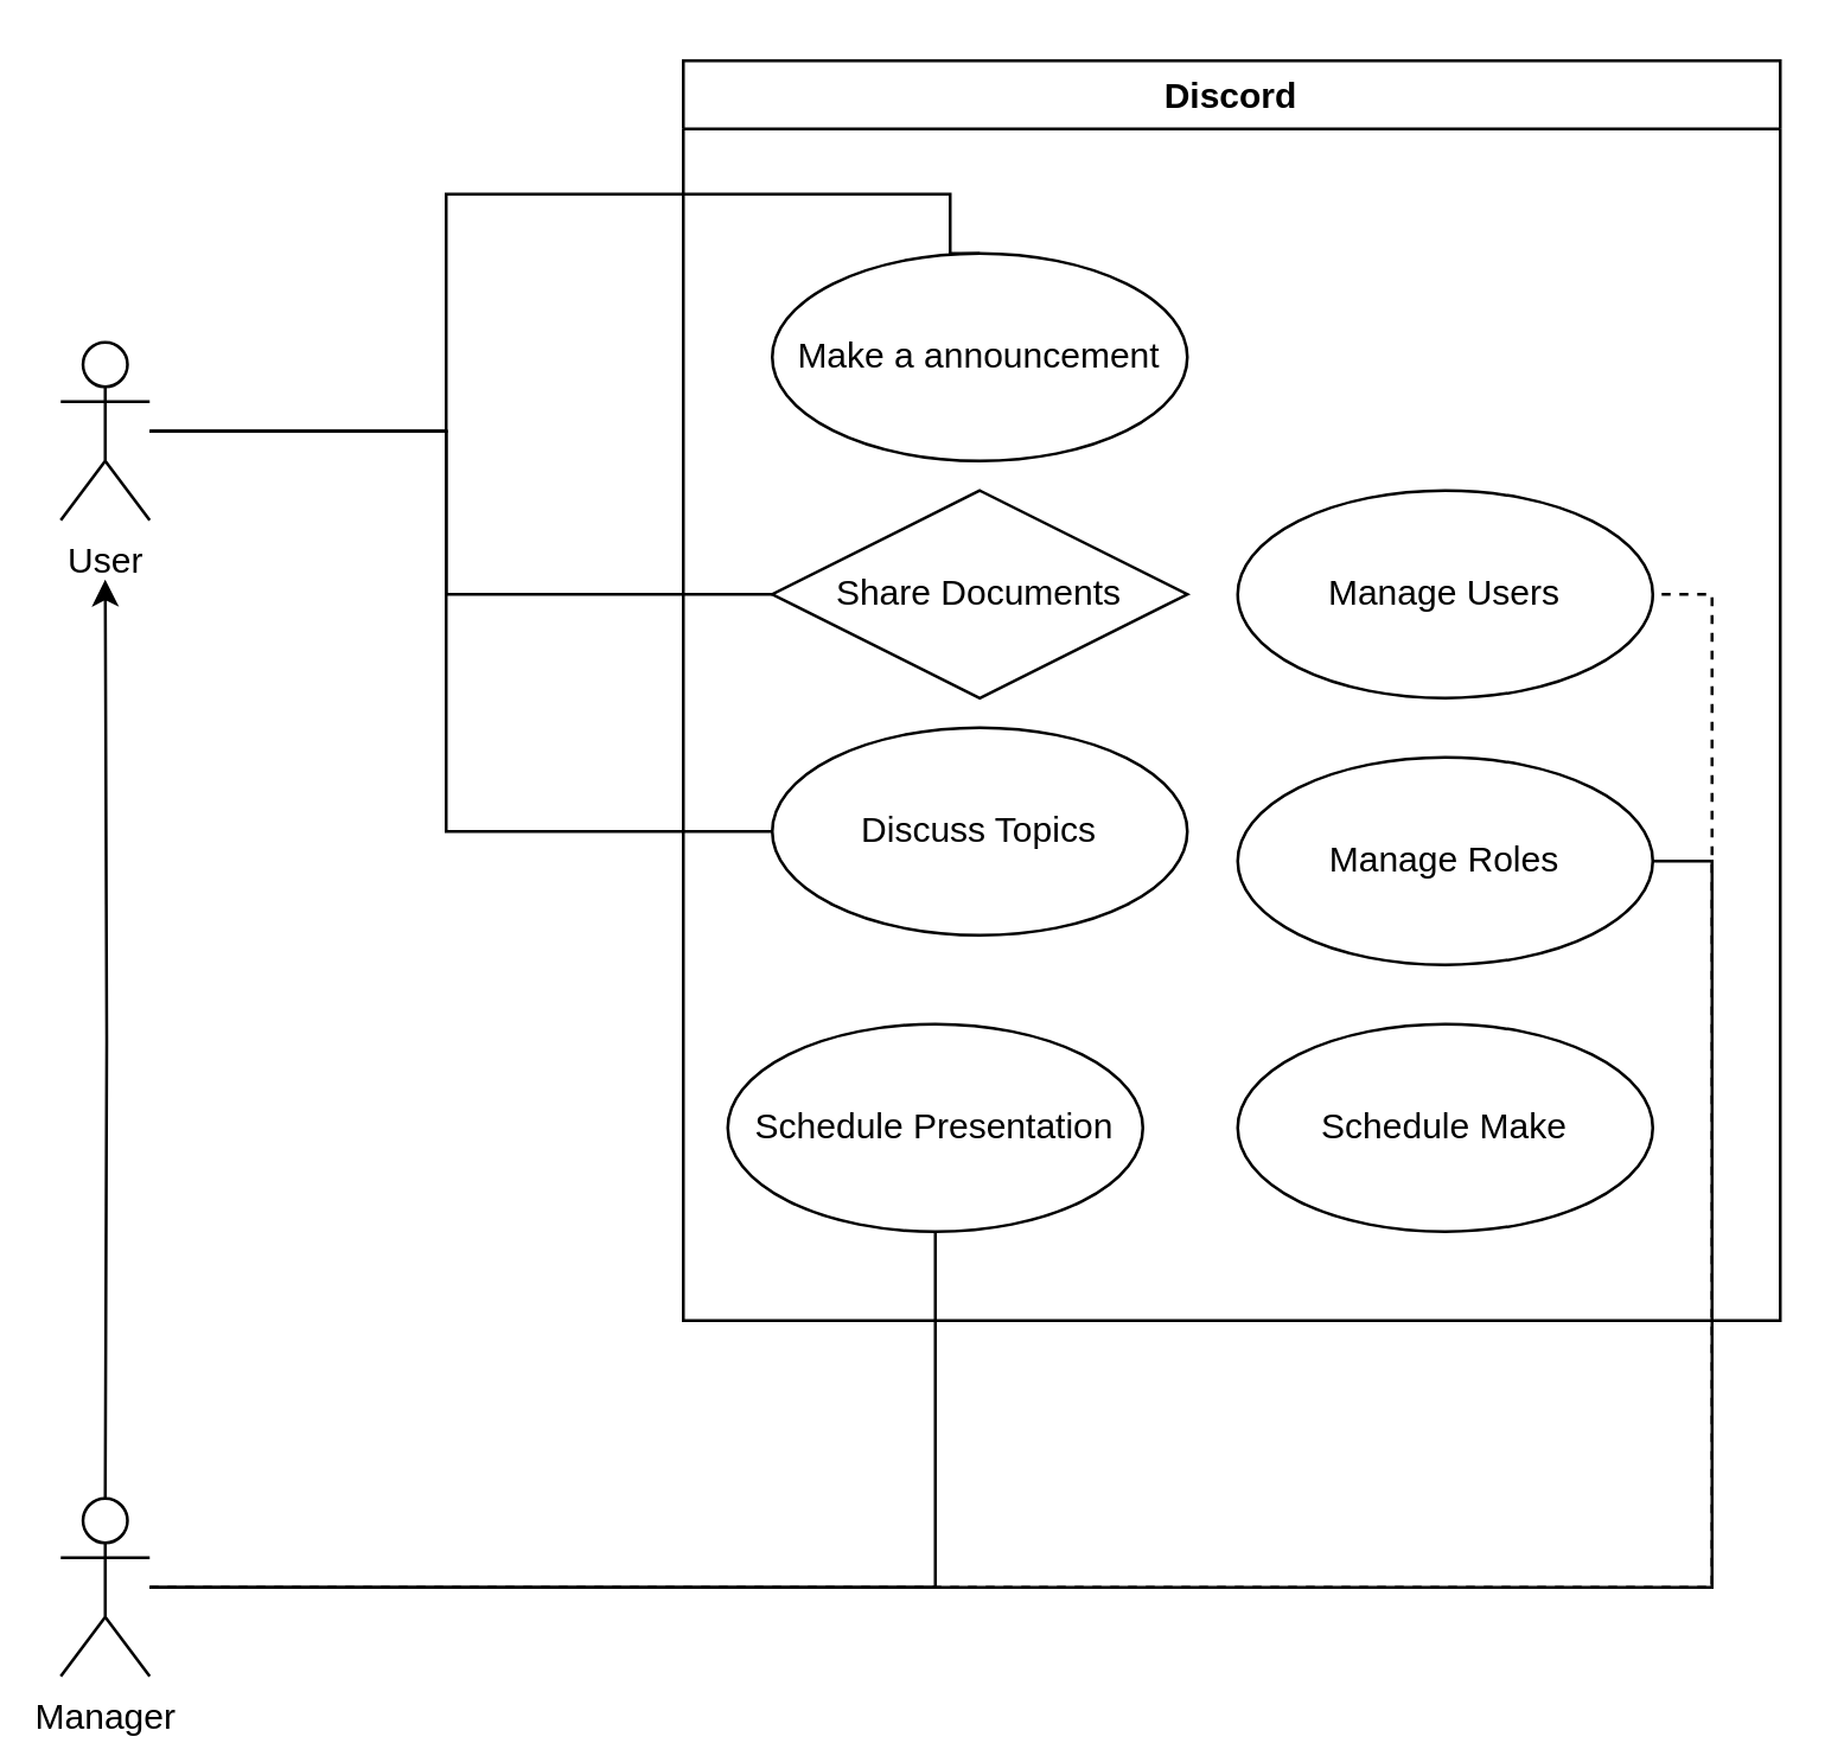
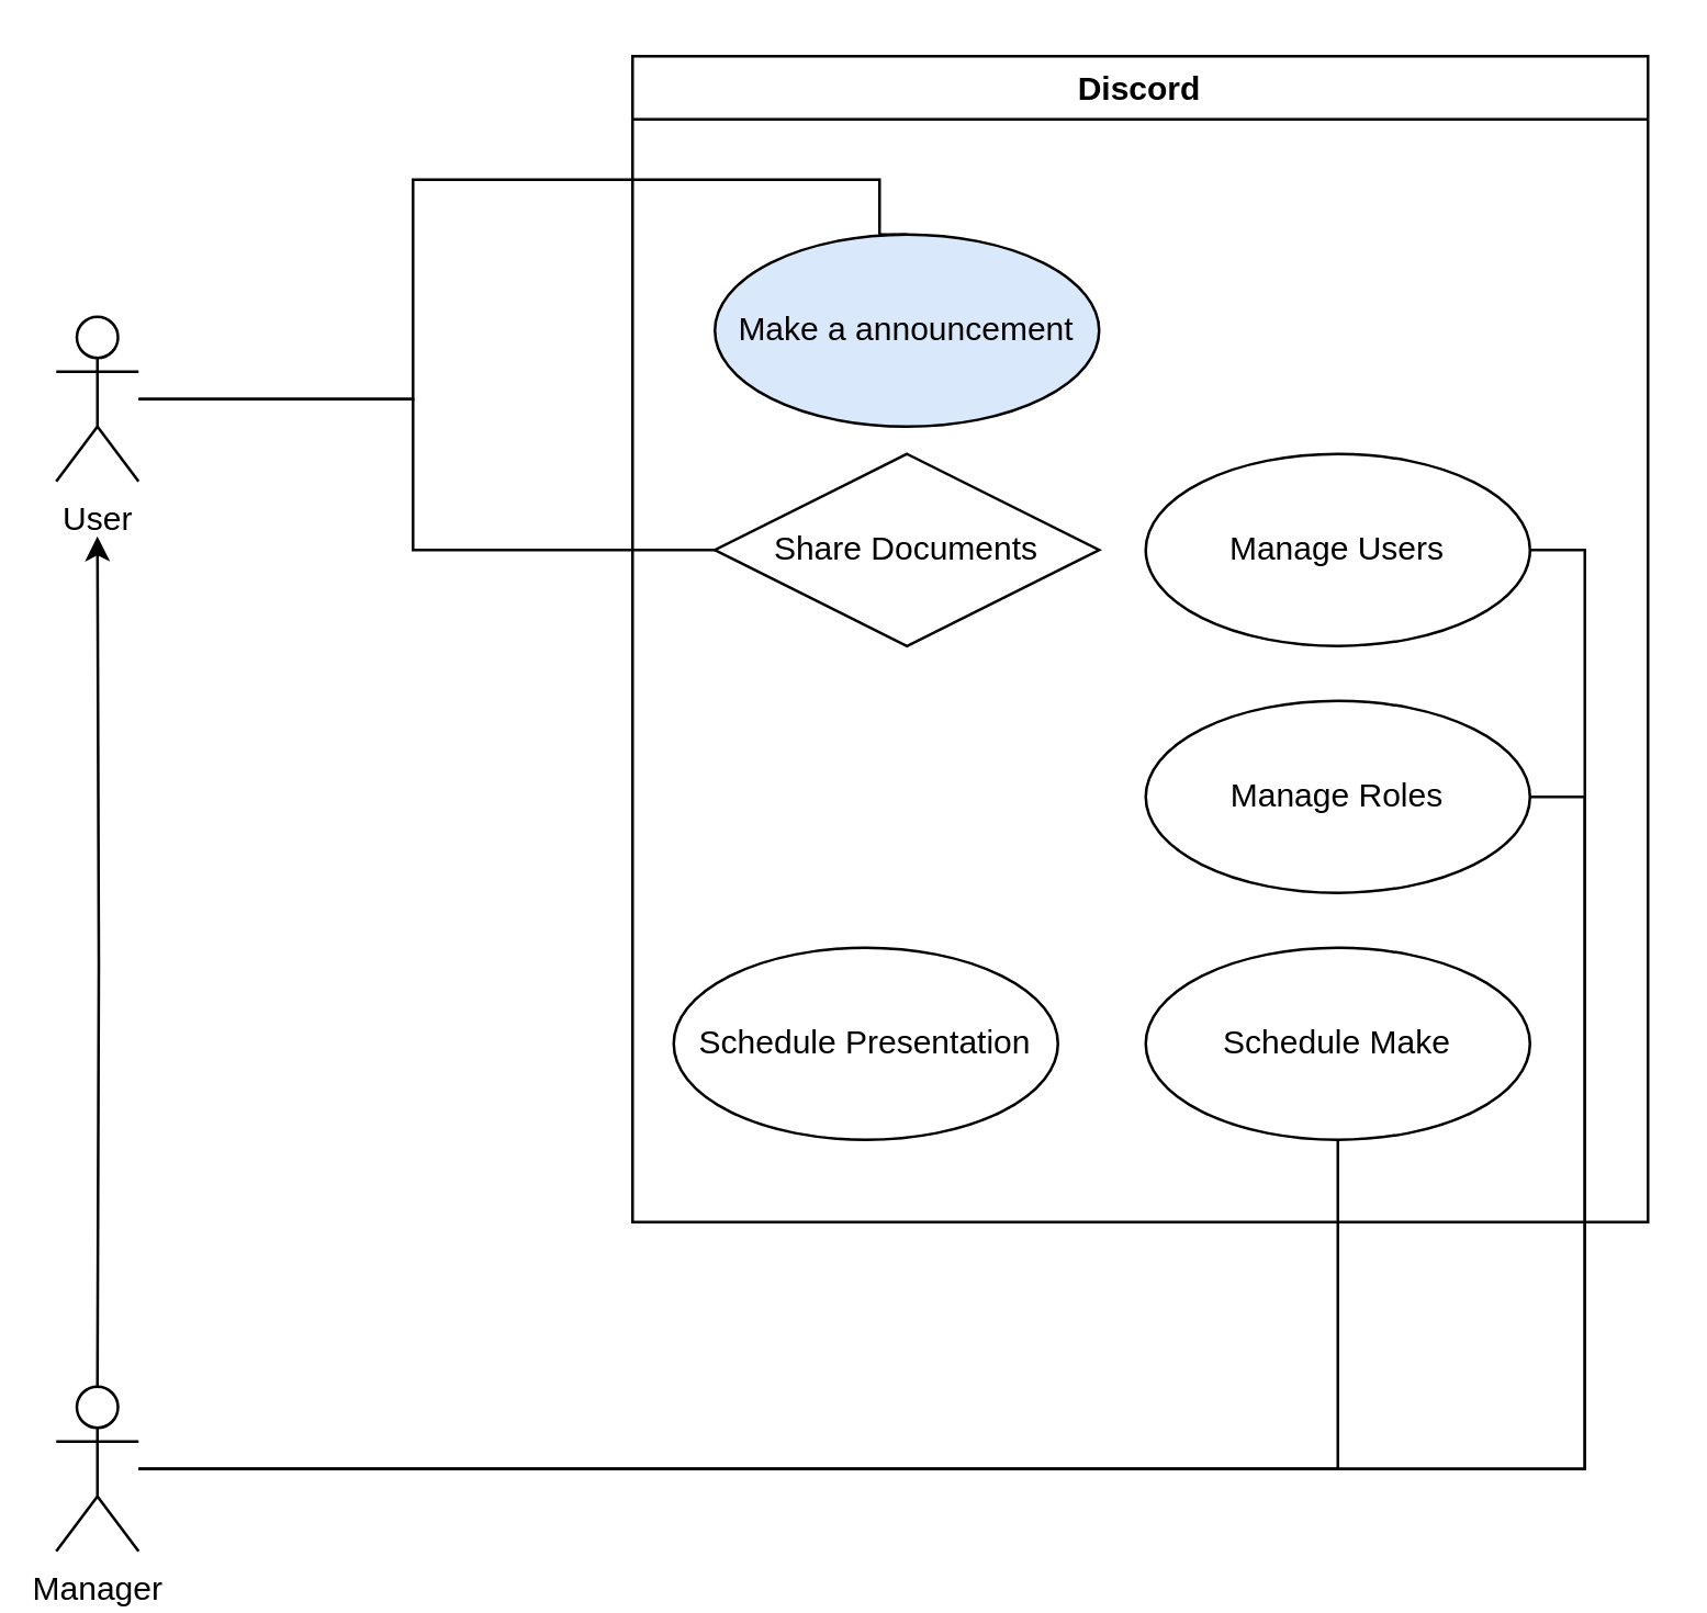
  <mxCell id="0" />
  <mxCell id="1" parent="0" />
  <mxCell id="2" style="edgeStyle=orthogonalEdgeStyle;rounded=0;orthogonalLoop=1;jettySize=auto;html=1;endArrow=none;endFill=0;" edge="1" parent="1" source="5" target="12"><mxGeometry relative="1" as="geometry"><Array as="points"><mxPoint x="150" y="145" /><mxPoint x="150" y="200" /></Array></mxGeometry></mxCell>
  <mxCell id="3" style="edgeStyle=orthogonalEdgeStyle;rounded=0;orthogonalLoop=1;jettySize=auto;html=1;entryX=0.5;entryY=0;entryDx=0;entryDy=0;endArrow=none;endFill=0;" edge="1" parent="1" source="5" target="15"><mxGeometry relative="1" as="geometry"><Array as="points"><mxPoint x="150" y="145" /><mxPoint x="150" y="65" /><mxPoint x="320" y="65" /><mxPoint x="320" y="85" /></Array></mxGeometry></mxCell>
- <mxCell id="4" style="edgeStyle=orthogonalEdgeStyle;rounded=0;orthogonalLoop=1;jettySize=auto;html=1;entryX=0;entryY=0.5;entryDx=0;entryDy=0;endArrow=none;endFill=0;" edge="1" parent="1" source="5" target="14"><mxGeometry relative="1" as="geometry"><Array as="points"><mxPoint x="150" y="145" /><mxPoint x="150" y="280" /></Array></mxGeometry></mxCell>
  <mxCell id="5" value="User" style="shape=umlActor;verticalLabelPosition=bottom;verticalAlign=top;html=1;" vertex="1" parent="1"><mxGeometry x="20" y="115" width="30" height="60" as="geometry" /></mxCell>
- <mxCell id="6" style="edgeStyle=orthogonalEdgeStyle;rounded=0;orthogonalLoop=1;jettySize=auto;html=1;entryX=0.5;entryY=1;entryDx=0;entryDy=0;endArrow=none;endFill=0;" edge="1" parent="1" source="10" target="11"><mxGeometry relative="1" as="geometry" /></mxCell>
+ <mxCell id="7" style="edgeStyle=orthogonalEdgeStyle;rounded=0;orthogonalLoop=1;jettySize=auto;html=1;entryX=0.5;entryY=1;entryDx=0;entryDy=0;endArrow=none;endFill=0;" edge="1" parent="1" source="10" target="13"><mxGeometry relative="1" as="geometry" /></mxCell>
  <mxCell id="8" style="edgeStyle=orthogonalEdgeStyle;rounded=0;orthogonalLoop=1;jettySize=auto;html=1;entryX=1;entryY=0.5;entryDx=0;entryDy=0;endArrow=none;endFill=0;" edge="1" parent="1" source="10" target="17"><mxGeometry relative="1" as="geometry" /></mxCell>
- <mxCell id="9" style="edgeStyle=orthogonalEdgeStyle;rounded=0;orthogonalLoop=1;jettySize=auto;html=1;entryX=1;entryY=0.5;entryDx=0;entryDy=0;endArrow=none;endFill=0;dashed=1;" edge="1" parent="1" source="10" target="16"><mxGeometry relative="1" as="geometry" /></mxCell>
+ <mxCell id="9" style="edgeStyle=orthogonalEdgeStyle;rounded=0;orthogonalLoop=1;jettySize=auto;html=1;entryX=1;entryY=0.5;entryDx=0;entryDy=0;endArrow=none;endFill=0;" edge="1" parent="1" source="10" target="16"><mxGeometry relative="1" as="geometry" /></mxCell>
  <mxCell id="10" value="Manager" style="shape=umlActor;verticalLabelPosition=bottom;verticalAlign=top;html=1;" vertex="1" parent="1"><mxGeometry x="20" y="505" width="30" height="60" as="geometry" /></mxCell>
  <mxCell id="11" value="Schedule Presentation" style="ellipse;whiteSpace=wrap;html=1;" vertex="1" parent="1"><mxGeometry x="245" y="345" width="140" height="70" as="geometry" /></mxCell>
  <mxCell id="12" value="Share Documents" style="rhombus;whiteSpace=wrap;html=1;" vertex="1" parent="1"><mxGeometry x="260" y="165" width="140" height="70" as="geometry" /></mxCell>
  <mxCell id="13" value="Schedule Make" style="ellipse;whiteSpace=wrap;html=1;" vertex="1" parent="1"><mxGeometry x="417" y="345" width="140" height="70" as="geometry" /></mxCell>
- <mxCell id="14" value="Discuss Topics" style="ellipse;whiteSpace=wrap;html=1;" vertex="1" parent="1"><mxGeometry x="260" y="245" width="140" height="70" as="geometry" /></mxCell>
- <mxCell id="15" value="Make a announcement" style="ellipse;whiteSpace=wrap;html=1;" vertex="1" parent="1"><mxGeometry x="260" y="85" width="140" height="70" as="geometry" /></mxCell>
+ <mxCell id="15" value="Make a announcement" style="ellipse;whiteSpace=wrap;html=1;fillColor=#dae8fc;" vertex="1" parent="1"><mxGeometry x="260" y="85" width="140" height="70" as="geometry" /></mxCell>
  <mxCell id="16" value="Manage Users" style="ellipse;whiteSpace=wrap;html=1;" vertex="1" parent="1"><mxGeometry x="417" y="165" width="140" height="70" as="geometry" /></mxCell>
  <mxCell id="17" value="Manage Roles" style="ellipse;whiteSpace=wrap;html=1;" vertex="1" parent="1"><mxGeometry x="417" y="255" width="140" height="70" as="geometry" /></mxCell>
  <mxCell id="18" style="edgeStyle=orthogonalEdgeStyle;rounded=0;orthogonalLoop=1;jettySize=auto;html=1;entryX=0.5;entryY=0;entryDx=0;entryDy=0;entryPerimeter=0;startArrow=classic;startFill=1;endArrow=none;endFill=0;" edge="1" parent="1" target="10"><mxGeometry relative="1" as="geometry"><mxPoint x="35" y="195" as="sourcePoint" /></mxGeometry></mxCell>
  <mxCell id="19" value="Discord" style="swimlane;" vertex="1" parent="1"><mxGeometry x="230" y="20" width="370" height="425" as="geometry" /></mxCell>
